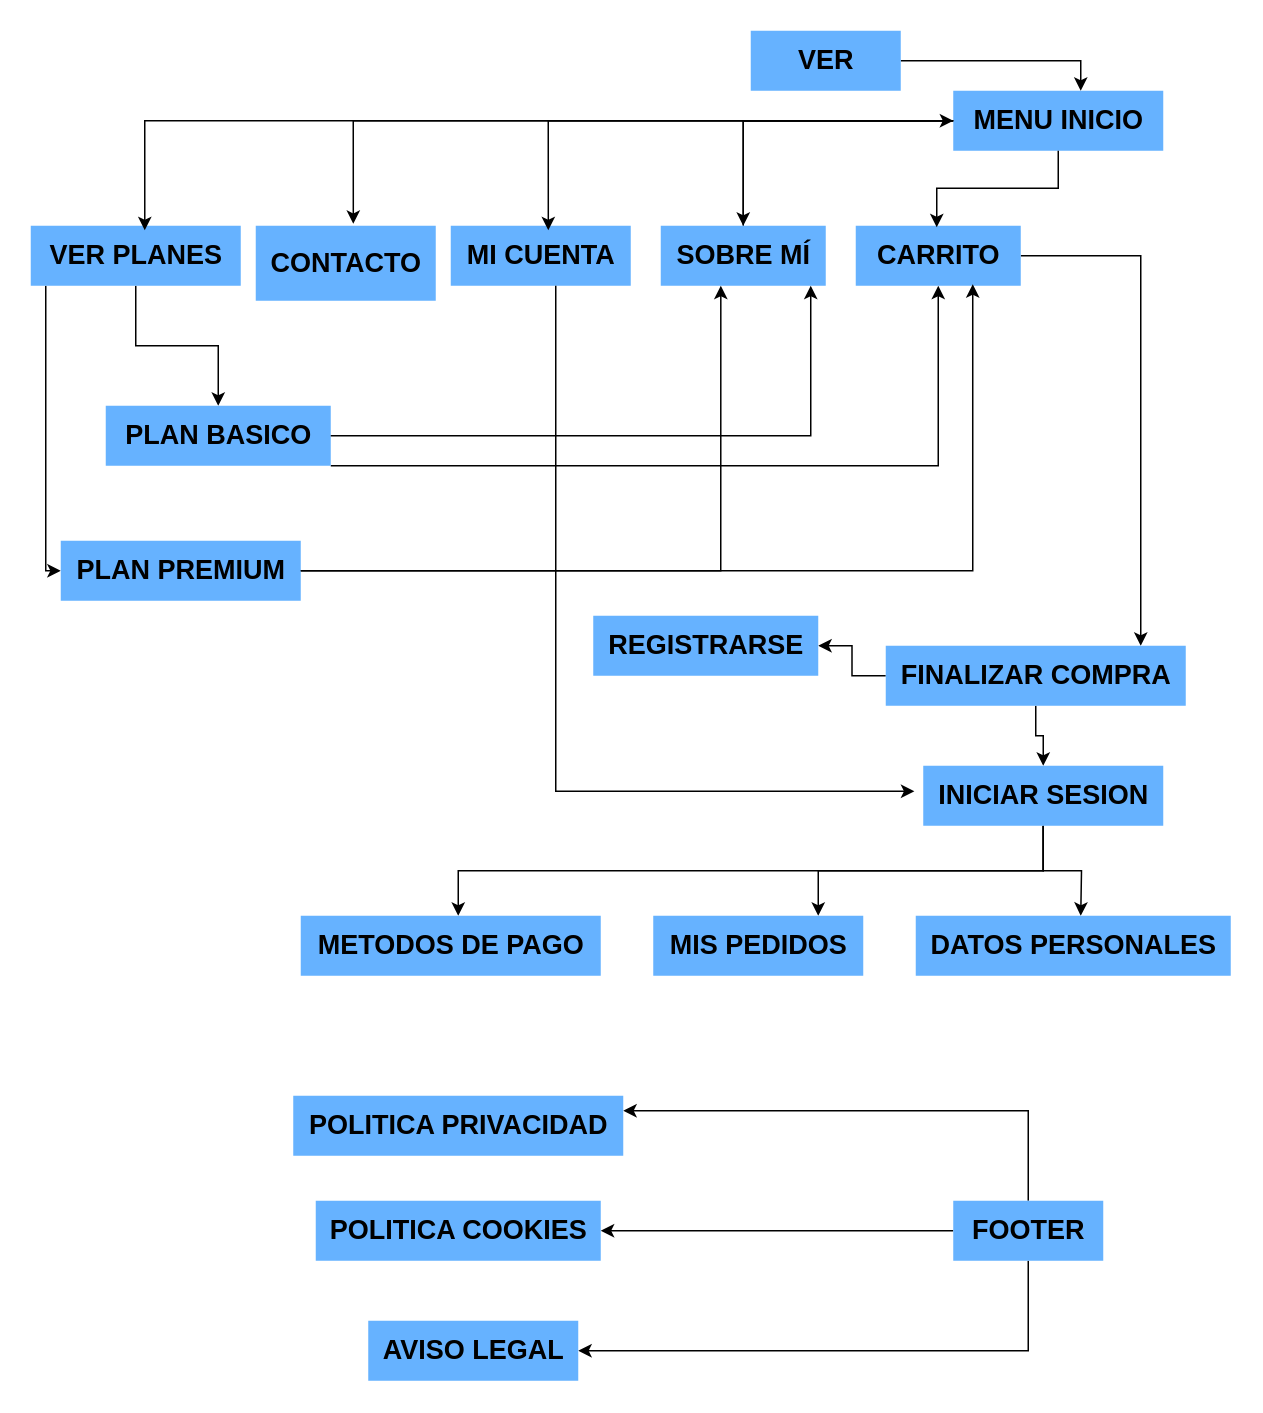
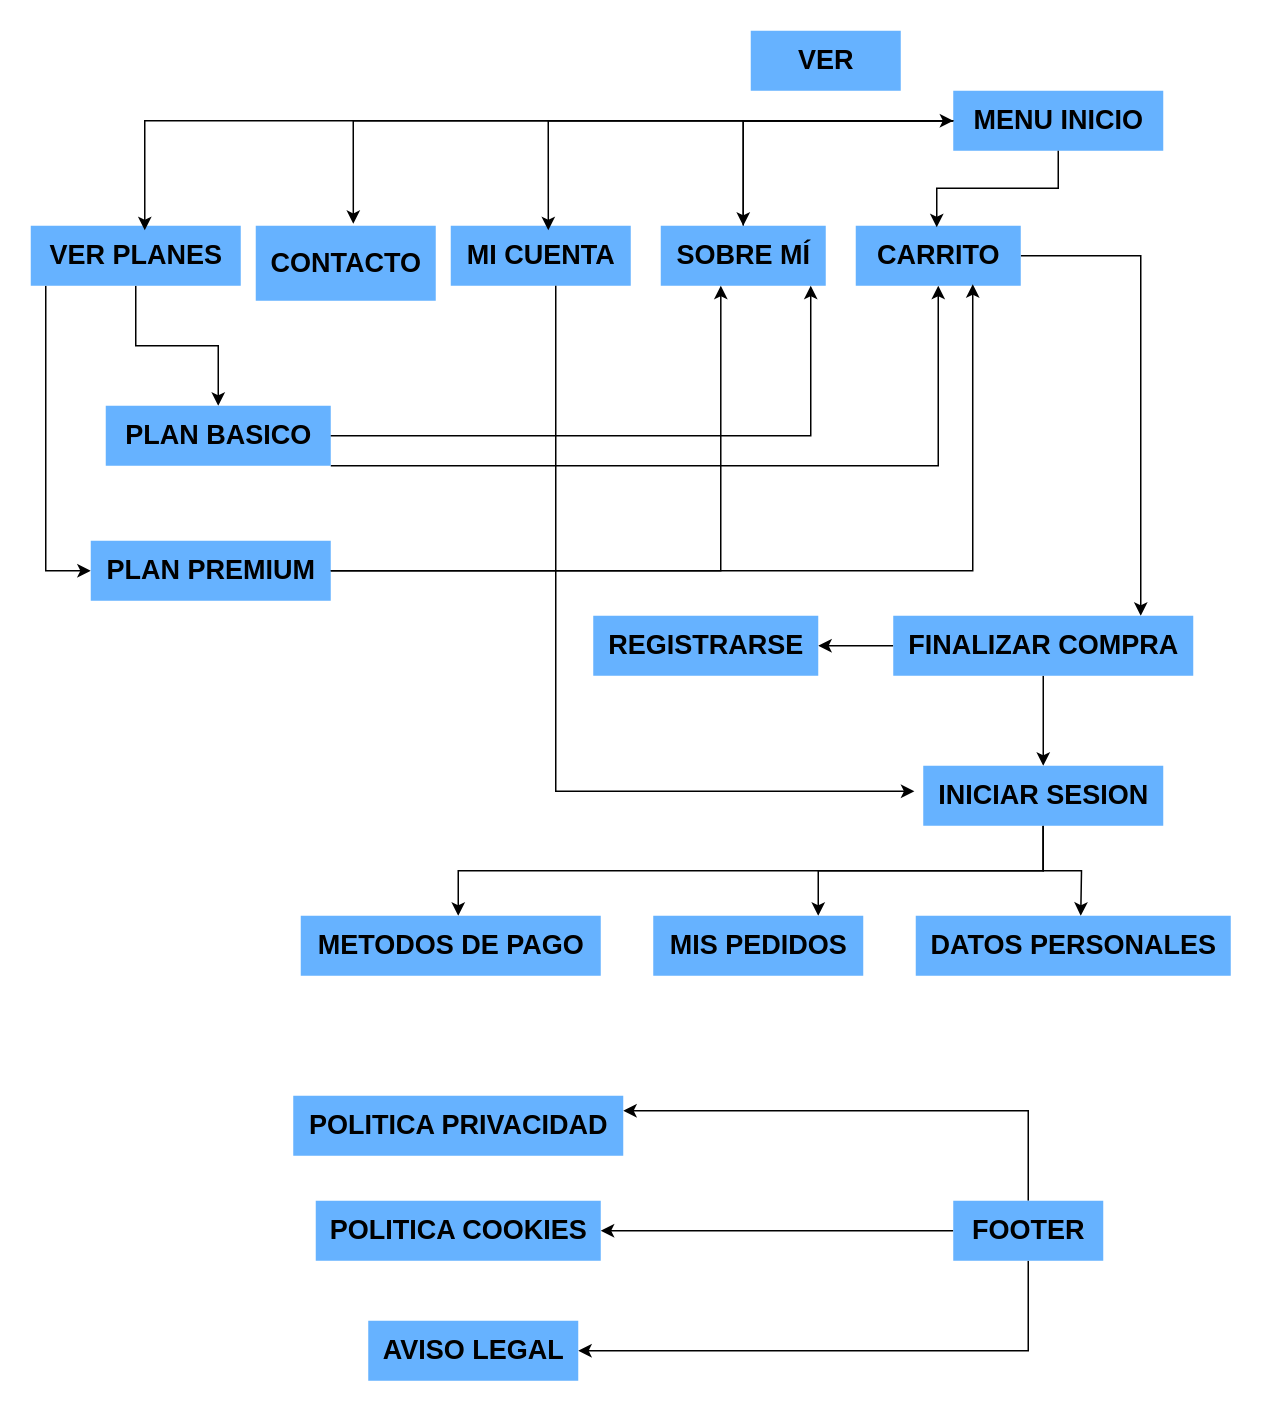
  <mxCell id="0" />
  <mxCell id="1" parent="0" />
  <mxCell id="2" style="edgeStyle=orthogonalEdgeStyle;rounded=0;orthogonalLoop=1;jettySize=auto;html=1;" edge="1" parent="1" source="3" target="5"><mxGeometry relative="1" as="geometry" /></mxCell>
  <mxCell id="3" value="MENU INICIO" style="text;html=1;align=center;verticalAlign=middle;resizable=0;points=[];autosize=1;strokeColor=none;fillColor=#66B2FF;fontStyle=1;fontSize=18;" parent="1" vertex="1"><mxGeometry x="635" y="60" width="140" height="40" as="geometry" /></mxCell>
  <mxCell id="4" style="edgeStyle=orthogonalEdgeStyle;rounded=0;orthogonalLoop=1;jettySize=auto;html=1;" edge="1" parent="1" source="5" target="3"><mxGeometry relative="1" as="geometry"><Array as="points"><mxPoint x="495" y="80" /></Array></mxGeometry></mxCell>
  <mxCell id="5" value="SOBRE MÍ" style="text;html=1;align=center;verticalAlign=middle;resizable=0;points=[];autosize=1;strokeColor=none;fillColor=#66B2FF;fontStyle=1;fontSize=18;" parent="1" vertex="1"><mxGeometry x="440" y="150" width="110" height="40" as="geometry" /></mxCell>
  <mxCell id="6" style="edgeStyle=orthogonalEdgeStyle;rounded=0;orthogonalLoop=1;jettySize=auto;html=1;" parent="1" source="8" target="10" edge="1"><mxGeometry relative="1" as="geometry" /></mxCell>
  <mxCell id="7" style="edgeStyle=orthogonalEdgeStyle;rounded=0;orthogonalLoop=1;jettySize=auto;html=1;" parent="1" source="8" target="11" edge="1"><mxGeometry relative="1" as="geometry"><Array as="points"><mxPoint x="30" y="380" /><mxPoint x="30" y="380" /></Array></mxGeometry></mxCell>
  <mxCell id="8" value="VER PLANES" style="text;html=1;align=center;verticalAlign=middle;resizable=0;points=[];autosize=1;strokeColor=none;fillColor=#66B2FF;fontStyle=1;fontSize=18;" parent="1" vertex="1"><mxGeometry x="20" y="150" width="140" height="40" as="geometry" /></mxCell>
  <mxCell id="9" style="edgeStyle=orthogonalEdgeStyle;rounded=0;orthogonalLoop=1;jettySize=auto;html=1;" parent="1" source="10" target="13" edge="1"><mxGeometry relative="1" as="geometry"><Array as="points"><mxPoint x="625" y="310" /></Array></mxGeometry></mxCell>
  <mxCell id="10" value="PLAN BASICO" style="text;html=1;align=center;verticalAlign=middle;resizable=0;points=[];autosize=1;strokeColor=none;fillColor=#66B2FF;fontStyle=1;fontSize=18;" parent="1" vertex="1"><mxGeometry x="70" y="270" width="150" height="40" as="geometry" /></mxCell>
- <mxCell id="11" value="PLAN PREMIUM" style="text;html=1;align=center;verticalAlign=middle;resizable=0;points=[];autosize=1;strokeColor=none;fillColor=#66B2FF;fontStyle=1;fontSize=18;" parent="1" vertex="1"><mxGeometry x="40" y="360" width="160" height="40" as="geometry" /></mxCell>
+ <mxCell id="11" value="PLAN PREMIUM" style="text;html=1;align=center;verticalAlign=middle;resizable=0;points=[];autosize=1;strokeColor=none;fillColor=#66B2FF;fontStyle=1;fontSize=18;" parent="1" vertex="1"><mxGeometry x="60" y="360" width="160" height="40" as="geometry" /></mxCell>
  <mxCell id="12" style="edgeStyle=orthogonalEdgeStyle;rounded=0;orthogonalLoop=1;jettySize=auto;html=1;" parent="1" source="13" target="16" edge="1"><mxGeometry relative="1" as="geometry"><Array as="points"><mxPoint x="760" y="170" /></Array></mxGeometry></mxCell>
  <mxCell id="13" value="CARRITO" style="text;html=1;align=center;verticalAlign=middle;resizable=0;points=[];autosize=1;strokeColor=none;fillColor=#66B2FF;fontStyle=1;fontSize=18;" parent="1" vertex="1"><mxGeometry x="570" y="150" width="110" height="40" as="geometry" /></mxCell>
  <mxCell id="14" style="edgeStyle=orthogonalEdgeStyle;rounded=0;orthogonalLoop=1;jettySize=auto;html=1;" parent="1" source="16" target="20" edge="1"><mxGeometry relative="1" as="geometry" /></mxCell>
  <mxCell id="15" style="edgeStyle=orthogonalEdgeStyle;rounded=0;orthogonalLoop=1;jettySize=auto;html=1;" edge="1" parent="1" source="16" target="21"><mxGeometry relative="1" as="geometry" /></mxCell>
- <mxCell id="16" value="FINALIZAR COMPRA" style="text;html=1;align=center;verticalAlign=middle;resizable=0;points=[];autosize=1;strokeColor=none;fillColor=#66B2FF;fontStyle=1;fontSize=18;" parent="1" vertex="1"><mxGeometry x="590" y="430" width="200" height="40" as="geometry" /></mxCell>
+ <mxCell id="16" value="FINALIZAR COMPRA" style="text;html=1;align=center;verticalAlign=middle;resizable=0;points=[];autosize=1;strokeColor=none;fillColor=#66B2FF;fontStyle=1;fontSize=18;" parent="1" vertex="1"><mxGeometry x="595" y="410" width="200" height="40" as="geometry" /></mxCell>
  <mxCell id="17" style="edgeStyle=orthogonalEdgeStyle;rounded=0;orthogonalLoop=1;jettySize=auto;html=1;" edge="1" parent="1" source="20" target="23"><mxGeometry relative="1" as="geometry"><Array as="points"><mxPoint x="695" y="580" /><mxPoint x="545" y="580" /><mxPoint x="545" y="640" /></Array></mxGeometry></mxCell>
  <mxCell id="18" style="edgeStyle=orthogonalEdgeStyle;rounded=0;orthogonalLoop=1;jettySize=auto;html=1;" edge="1" parent="1" source="20"><mxGeometry relative="1" as="geometry"><mxPoint x="305" y="610" as="targetPoint" /><Array as="points"><mxPoint x="695" y="580" /></Array></mxGeometry></mxCell>
  <mxCell id="19" style="edgeStyle=orthogonalEdgeStyle;rounded=0;orthogonalLoop=1;jettySize=auto;html=1;" edge="1" parent="1" source="20"><mxGeometry relative="1" as="geometry"><mxPoint x="720" y="610" as="targetPoint" /></mxGeometry></mxCell>
  <mxCell id="20" value="INICIAR SESION" style="text;html=1;align=center;verticalAlign=middle;resizable=0;points=[];autosize=1;strokeColor=none;fillColor=#66B2FF;fontStyle=1;fontSize=18;" parent="1" vertex="1"><mxGeometry x="615" y="510" width="160" height="40" as="geometry" /></mxCell>
  <mxCell id="21" value="REGISTRARSE" style="text;html=1;align=center;verticalAlign=middle;resizable=0;points=[];autosize=1;strokeColor=none;fillColor=#66B2FF;fontStyle=1;fontSize=18;" parent="1" vertex="1"><mxGeometry x="395" y="410" width="150" height="40" as="geometry" /></mxCell>
  <mxCell id="22" value="MI CUENTA" style="text;html=1;align=center;verticalAlign=middle;resizable=0;points=[];autosize=1;strokeColor=none;fillColor=#66B2FF;fontStyle=1;fontSize=18;" parent="1" vertex="1"><mxGeometry x="300" y="150" width="120" height="40" as="geometry" /></mxCell>
  <mxCell id="23" value="MIS PEDIDOS" style="text;html=1;align=center;verticalAlign=middle;resizable=0;points=[];autosize=1;strokeColor=none;fillColor=#66B2FF;fontStyle=1;fontSize=18;" parent="1" vertex="1"><mxGeometry x="435" y="610" width="140" height="40" as="geometry" /></mxCell>
  <mxCell id="24" value="METODOS DE PAGO" style="text;html=1;align=center;verticalAlign=middle;resizable=0;points=[];autosize=1;strokeColor=none;fillColor=#66B2FF;fontStyle=1;fontSize=18;" parent="1" vertex="1"><mxGeometry x="200" y="610" width="200" height="40" as="geometry" /></mxCell>
  <mxCell id="25" value="CONTACTO" style="text;html=1;align=center;verticalAlign=middle;resizable=0;points=[];autosize=1;strokeColor=none;fillColor=#66B2FF;fontStyle=1;fontSize=18;" parent="1" vertex="1"><mxGeometry x="170" y="150" width="120" height="50" as="geometry" /></mxCell>
  <mxCell id="26" style="edgeStyle=orthogonalEdgeStyle;rounded=0;orthogonalLoop=1;jettySize=auto;html=1;entryX=0.709;entryY=0.975;entryDx=0;entryDy=0;entryPerimeter=0;" parent="1" source="11" target="13" edge="1"><mxGeometry relative="1" as="geometry" /></mxCell>
  <mxCell id="27" style="edgeStyle=orthogonalEdgeStyle;rounded=0;orthogonalLoop=1;jettySize=auto;html=1;entryX=-0.037;entryY=0.425;entryDx=0;entryDy=0;entryPerimeter=0;" parent="1" source="22" target="20" edge="1"><mxGeometry relative="1" as="geometry"><Array as="points"><mxPoint x="370" y="527" /></Array></mxGeometry></mxCell>
  <mxCell id="28" style="edgeStyle=orthogonalEdgeStyle;rounded=0;orthogonalLoop=1;jettySize=auto;html=1;" edge="1" parent="1" source="31" target="32"><mxGeometry relative="1" as="geometry"><Array as="points"><mxPoint x="685" y="740" /></Array></mxGeometry></mxCell>
  <mxCell id="29" style="edgeStyle=orthogonalEdgeStyle;rounded=0;orthogonalLoop=1;jettySize=auto;html=1;" edge="1" parent="1" source="31" target="33"><mxGeometry relative="1" as="geometry"><Array as="points"><mxPoint x="685" y="820" /></Array></mxGeometry></mxCell>
  <mxCell id="30" style="edgeStyle=orthogonalEdgeStyle;rounded=0;orthogonalLoop=1;jettySize=auto;html=1;" edge="1" parent="1" source="31" target="34"><mxGeometry relative="1" as="geometry"><Array as="points"><mxPoint x="685" y="900" /></Array></mxGeometry></mxCell>
  <mxCell id="31" value="FOOTER" style="text;html=1;align=center;verticalAlign=middle;resizable=0;points=[];autosize=1;strokeColor=none;fillColor=#66B2FF;fontStyle=1;fontSize=18;" vertex="1" parent="1"><mxGeometry x="635" y="800" width="100" height="40" as="geometry" /></mxCell>
  <mxCell id="32" value="POLITICA PRIVACIDAD" style="text;html=1;align=center;verticalAlign=middle;resizable=0;points=[];autosize=1;strokeColor=none;fillColor=#66B2FF;fontStyle=1;fontSize=18;" vertex="1" parent="1"><mxGeometry x="195" y="730" width="220" height="40" as="geometry" /></mxCell>
  <mxCell id="33" value="POLITICA COOKIES" style="text;html=1;align=center;verticalAlign=middle;resizable=0;points=[];autosize=1;strokeColor=none;fillColor=#66B2FF;fontStyle=1;fontSize=18;" vertex="1" parent="1"><mxGeometry x="210" y="800" width="190" height="40" as="geometry" /></mxCell>
  <mxCell id="34" value="AVISO LEGAL" style="text;html=1;align=center;verticalAlign=middle;resizable=0;points=[];autosize=1;strokeColor=none;fillColor=#66B2FF;fontStyle=1;fontSize=18;" vertex="1" parent="1"><mxGeometry x="245" y="880" width="140" height="40" as="geometry" /></mxCell>
  <mxCell id="35" style="edgeStyle=orthogonalEdgeStyle;rounded=0;orthogonalLoop=1;jettySize=auto;html=1;entryX=0.491;entryY=0.025;entryDx=0;entryDy=0;entryPerimeter=0;" edge="1" parent="1" source="3" target="13"><mxGeometry relative="1" as="geometry" /></mxCell>
  <mxCell id="36" style="edgeStyle=orthogonalEdgeStyle;rounded=0;orthogonalLoop=1;jettySize=auto;html=1;entryX=0.542;entryY=0.075;entryDx=0;entryDy=0;entryPerimeter=0;" edge="1" parent="1" source="3" target="22"><mxGeometry relative="1" as="geometry" /></mxCell>
  <mxCell id="37" style="edgeStyle=orthogonalEdgeStyle;rounded=0;orthogonalLoop=1;jettySize=auto;html=1;entryX=0.542;entryY=-0.025;entryDx=0;entryDy=0;entryPerimeter=0;" edge="1" parent="1" source="3" target="25"><mxGeometry relative="1" as="geometry" /></mxCell>
  <mxCell id="38" style="edgeStyle=orthogonalEdgeStyle;rounded=0;orthogonalLoop=1;jettySize=auto;html=1;entryX=0.543;entryY=0.075;entryDx=0;entryDy=0;entryPerimeter=0;" edge="1" parent="1" source="3" target="8"><mxGeometry relative="1" as="geometry" /></mxCell>
- <mxCell id="39" style="edgeStyle=orthogonalEdgeStyle;rounded=0;orthogonalLoop=1;jettySize=auto;html=1;" edge="1" parent="1" source="40" target="3"><mxGeometry relative="1" as="geometry"><Array as="points"><mxPoint x="720" y="40" /></Array></mxGeometry></mxCell>
  <mxCell id="40" value="VER" style="text;html=1;align=center;verticalAlign=middle;resizable=0;points=[];autosize=1;strokeColor=none;fillColor=#66B2FF;fontStyle=1;fontSize=18;" vertex="1" parent="1"><mxGeometry x="500" y="20" width="100" height="40" as="geometry" /></mxCell>
  <mxCell id="41" value="DATOS PERSONALES" style="text;html=1;align=center;verticalAlign=middle;resizable=0;points=[];autosize=1;strokeColor=none;fillColor=#66B2FF;fontStyle=1;fontSize=18;" vertex="1" parent="1"><mxGeometry x="610" y="610" width="210" height="40" as="geometry" /></mxCell>
  <mxCell id="42" style="edgeStyle=orthogonalEdgeStyle;rounded=0;orthogonalLoop=1;jettySize=auto;html=1;entryX=0.909;entryY=1;entryDx=0;entryDy=0;entryPerimeter=0;" edge="1" parent="1" source="10" target="5"><mxGeometry relative="1" as="geometry" /></mxCell>
  <mxCell id="43" style="edgeStyle=orthogonalEdgeStyle;rounded=0;orthogonalLoop=1;jettySize=auto;html=1;entryX=0.364;entryY=1;entryDx=0;entryDy=0;entryPerimeter=0;" edge="1" parent="1" source="11" target="5"><mxGeometry relative="1" as="geometry" /></mxCell>
